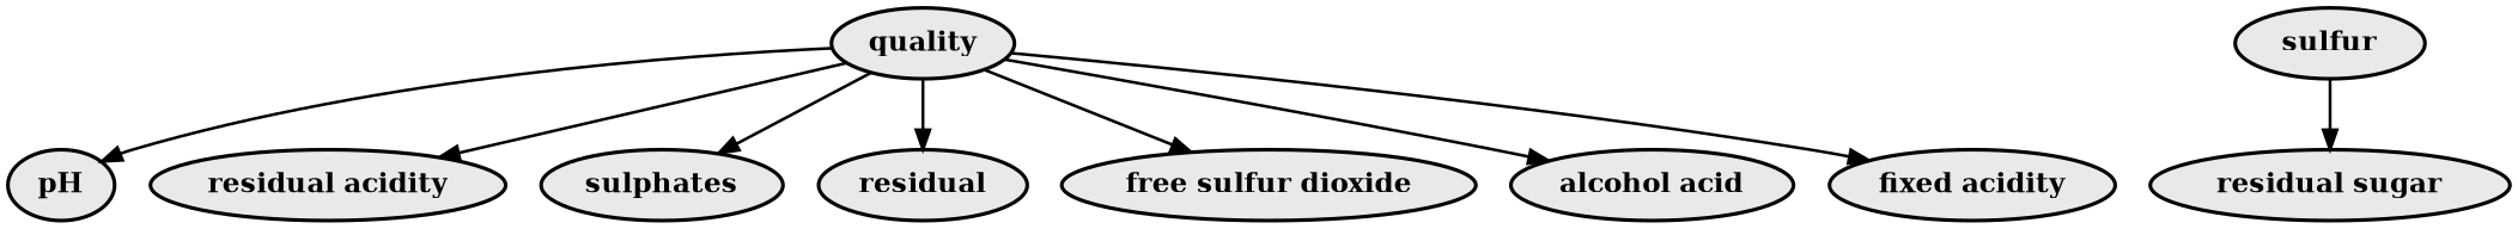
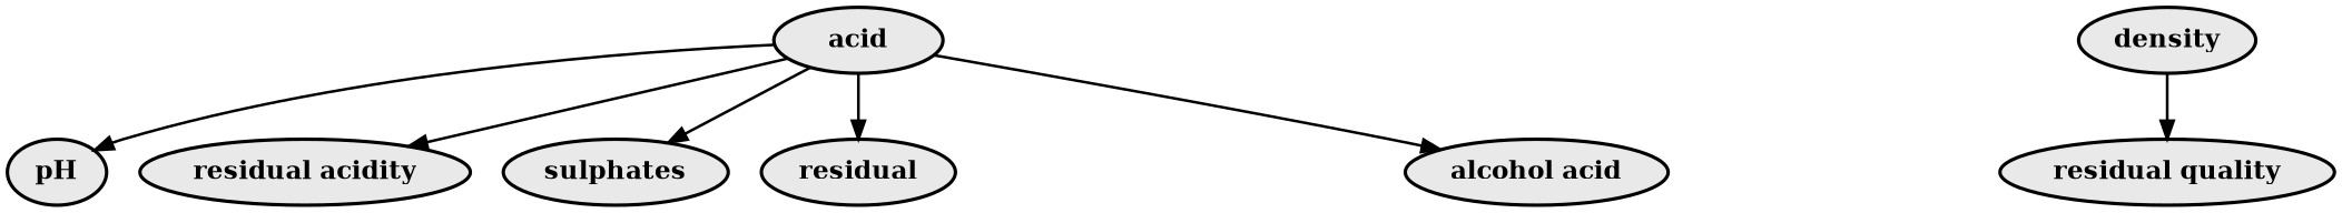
  digraph {
    node [fillcolor="#E9E9E9" fontname="times-bold" fontsize=14 penwidth=1.875 style=filled]
    edge [penwidth=1.5]
-   quality
+   quality [label=acid]
    pH
    n3 [label="residual acidity"]
    sulphates
    n5 [label=residual]
-   "free sulfur dioxide"
    n7 [label="alcohol acid"]
-   "fixed acidity"
-   density [label=sulfur]
-   "residual sugar"
+   density
+   "residual sugar" [label="residual quality"]
    quality -> pH
    quality -> n3
    quality -> sulphates
    quality -> n5
-   quality -> "free sulfur dioxide"
    quality -> n7
-   quality -> "fixed acidity"
    density -> "residual sugar"
  }
